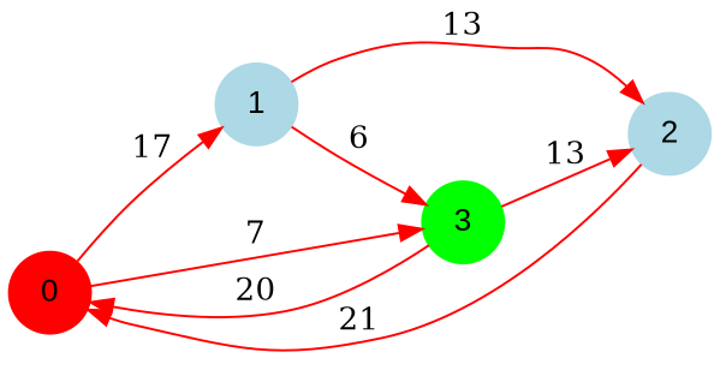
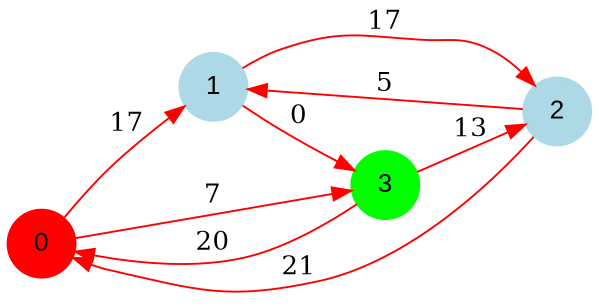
  digraph {
    rankdir=LR
    node [color=lightblue fontname=Arial shape=circle style=filled]
    edge [color=red]
    0 [color=red]
    1
    3 [color=green]
    2
    0 -> 1 [label=17]
    0 -> 3 [label=7]
-   1 -> 3 [label=6]
-   1 -> 2 [label=13]
+   1 -> 3 [label=0]
+   1 -> 2 [label=17]
    3 -> 0 [label=20]
    3 -> 2 [label=13]
    2 -> 0 [label=21]
+   2 -> 1 [label=5]
  }
